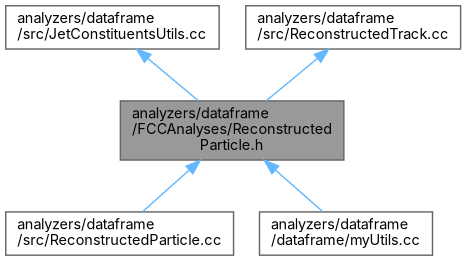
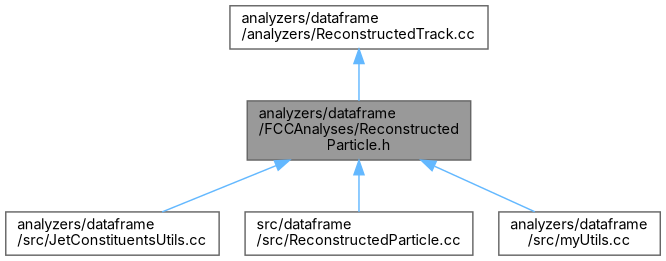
  digraph {
    fontname=Inter
    node [color=grey40 fillcolor=white fontname=Inter fontsize=10 shape=box style=filled]
    edge [color=steelblue1 dir=back fontname=Inter fontsize=10 labelfontname=Helvetica labelfontsize=10 style=solid]
    n1 [color=gray40 fillcolor=grey60 fontcolor=black height=0.2 label="analyzers/dataframe\l/FCCAnalyses/Reconstructed\lParticle.h" width=0.4]
    n2 [height=0.2 label="analyzers/dataframe\l/src/JetConstituentsUtils.cc" width=0.4]
-   n3 [height=0.2 label="analyzers/dataframe\l/src/ReconstructedParticle.cc" width=0.4]
-   n4 [height=0.2 label="analyzers/dataframe\l/dataframe/myUtils.cc" width=0.4]
-   n5 [height=0.2 label="analyzers/dataframe\l/src/ReconstructedTrack.cc" width=0.4]
-   n2 -> n1
+   n3 [height=0.2 label="src/dataframe\l/src/ReconstructedParticle.cc" width=0.4]
+   n4 [height=0.2 label="analyzers/dataframe\l/src/myUtils.cc" width=0.4]
+   n5 [height=0.2 label="analyzers/dataframe\l/analyzers/ReconstructedTrack.cc" width=0.4]
+   n1 -> n2
    n1 -> n3
    n1 -> n4
    n5 -> n1
  }
